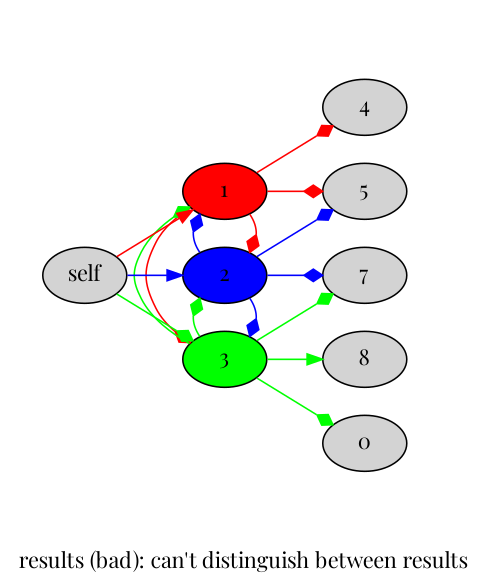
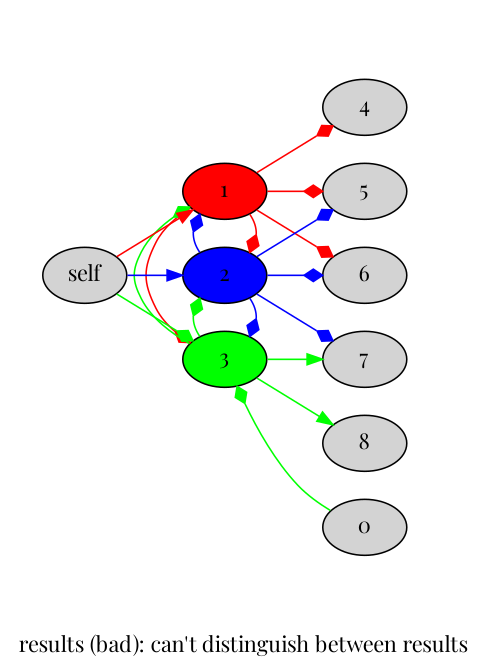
  digraph {
    fontname="Playfair Display"
    label="results (bad): can't distinguish between results"
    rankdir=LR
    node [fontname="Playfair Display" style=filled]
    edge [arrowhead=diamond color=red fontname="Playfair Display"]
    1 [fillcolor=red]
    2 [fillcolor=blue]
    3 [fillcolor=green]
    4
    5
+   6
    7
    8
    n9 [label=0]
    self
    subgraph cluster_1 {
      label=x
      labelloc=b
      style=invis
      subgraph sub_2 {
        label=x
        labelloc=b
        rank=same
        style=invis
        1
        2
        3
      }
    }
    subgraph cluster_3 {
      label=x
      labelloc=b
      style=invis
      subgraph cluster_4 {
        label=x
        labelloc=t
        style=invis
        4
        5
+       6
        7
        8
        n9
      }
    }
    1 -> 2 [weight=0]
    1 -> 3 [weight=0]
    1 -> 4
    1 -> 5
+   1 -> 6
    2 -> 1 [color=blue weight=0]
    2 -> 3 [color=blue weight=0]
    2 -> 5 [color=blue]
+   2 -> 6 [color=blue]
    2 -> 7 [color=blue]
    3 -> 1 [color=green weight=0]
    3 -> 2 [color=green weight=0]
-   3 -> 7 [color=green]
+   3 -> 7 [arrowhead=normal color=green]
    3 -> 8 [arrowhead=normal color=green]
-   3 -> n9 [color=green]
+   n9 -> 3 [color=green]
    self -> 1 [arrowhead=""]
    self -> 2 [color=blue arrowhead=""]
    self -> 3 [color=green]
  }
